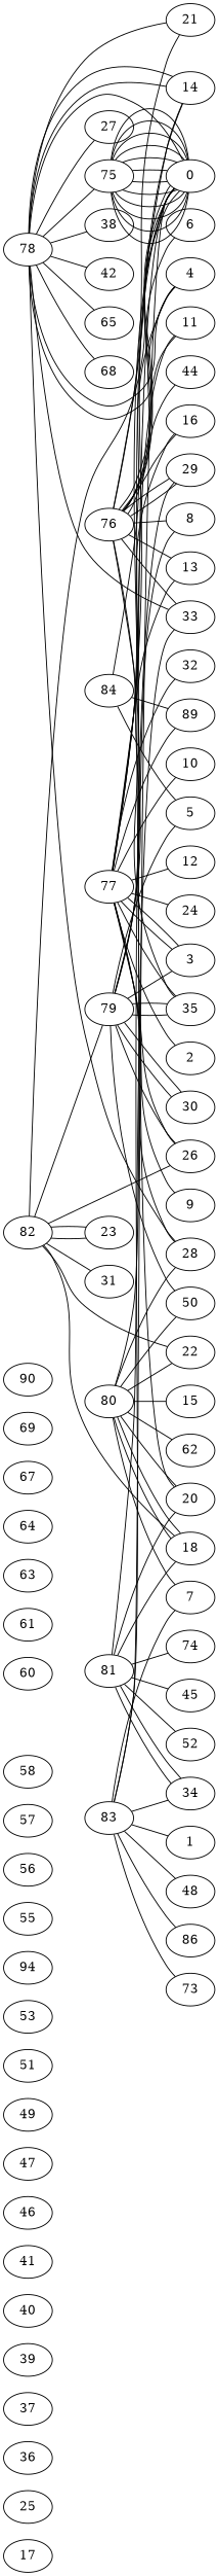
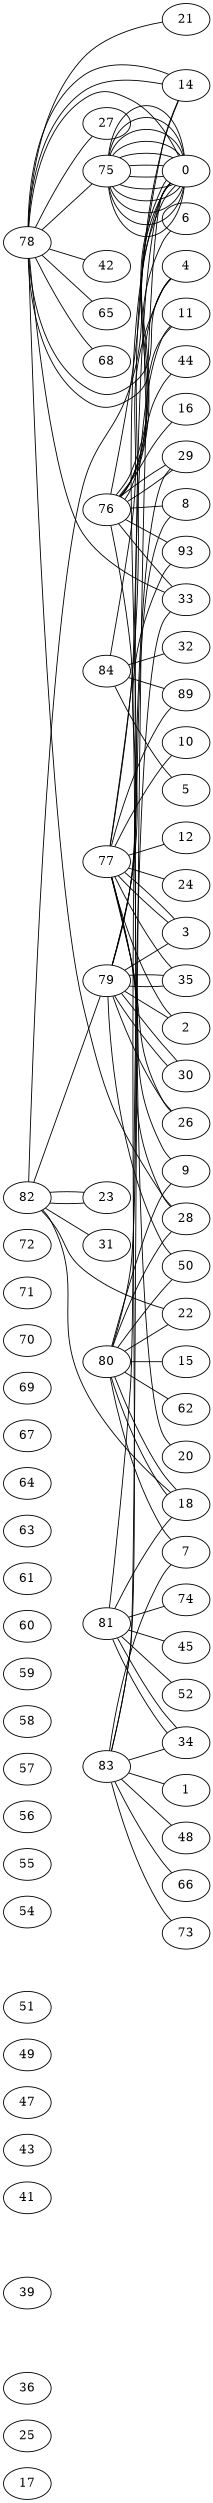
  graph {
    rankdir=LR
    17
    25
    36
-   37
    39
-   40
    41
-   43 [label=46]
+   43
    47
    49
    51
-   53
-   54 [label=94]
+   54
    55
    56
    57
    58
+   59
    60
    61
    63
    64
    67
    69
-   70 [label=90]
+   70
+   71
+   72
    75
    0
    76
    4
    6
    8
-   13
+   13 [label=93]
    14
    16
    20
    21
    29
    33
    35
    44
    77
    2
    3
    9
    10
    11
    12
    n50 [label=89]
    24
    26
    28
    78
    27
-   38
    42
    65
    68
    79
    5
    30
    50
    80
    7
    15
    18
    22
    62
    81
    34
    45
    52
    74
    82
    23
    31
    83
    1
    48
-   66 [label=86]
+   66
    73
    84
    32
    75 -- 0
    75 -- 0
    75 -- 0
    75 -- 0
    75 -- 0
    75 -- 0
    75 -- 0
    75 -- 0
    75 -- 0
    75 -- 0
    75 -- 0
    75 -- 0
    76 -- 0
    76 -- 0
    76 -- 4
    76 -- 6
    76 -- 8
    76 -- 13
    76 -- 14
    76 -- 16
    76 -- 20
-   76 -- 21
    76 -- 29
    76 -- 29
    76 -- 33
-   76 -- 35
    76 -- 44
-   77 -- 0
    77 -- 14
-   77 -- 16
    77 -- 35
    77 -- 2
    77 -- 3
    77 -- 3
    77 -- 9
    77 -- 10
    77 -- 11
    77 -- 12
    77 -- n50
    77 -- 24
    77 -- 26
    77 -- 28
    78 -- 75
    78 -- 0
    78 -- 4
    78 -- 14
    78 -- 14
    78 -- 21
    78 -- 33
    78 -- 11
    78 -- 28
    78 -- 27
-   78 -- 38
    78 -- 42
    78 -- 65
    78 -- 68
    79 -- 0
    79 -- 8
    79 -- 13
    79 -- 35
    79 -- 35
    79 -- 3
    79 -- 26
-   79 -- 5
+   79 -- 2
    79 -- 30
    79 -- 30
    79 -- 50
    80 -- 0
-   80 -- 20
+   80 -- 9
    80 -- 28
    80 -- 50
    80 -- 7
    80 -- 15
    80 -- 18
    80 -- 18
    80 -- 22
    80 -- 62
-   81 -- 20
    81 -- 33
    81 -- 18
    81 -- 34
    81 -- 34
    81 -- 45
    81 -- 52
    81 -- 74
    82 -- 0
-   82 -- 26
    82 -- 79
    82 -- 18
    82 -- 22
    82 -- 23
    82 -- 23
    82 -- 31
    83 -- 0
    83 -- 29
    83 -- 7
    83 -- 34
    83 -- 1
    83 -- 48
    83 -- 66
    83 -- 73
    84 -- 4
    84 -- n50
    84 -- 5
-   77 -- 32
+   84 -- 32
  }
